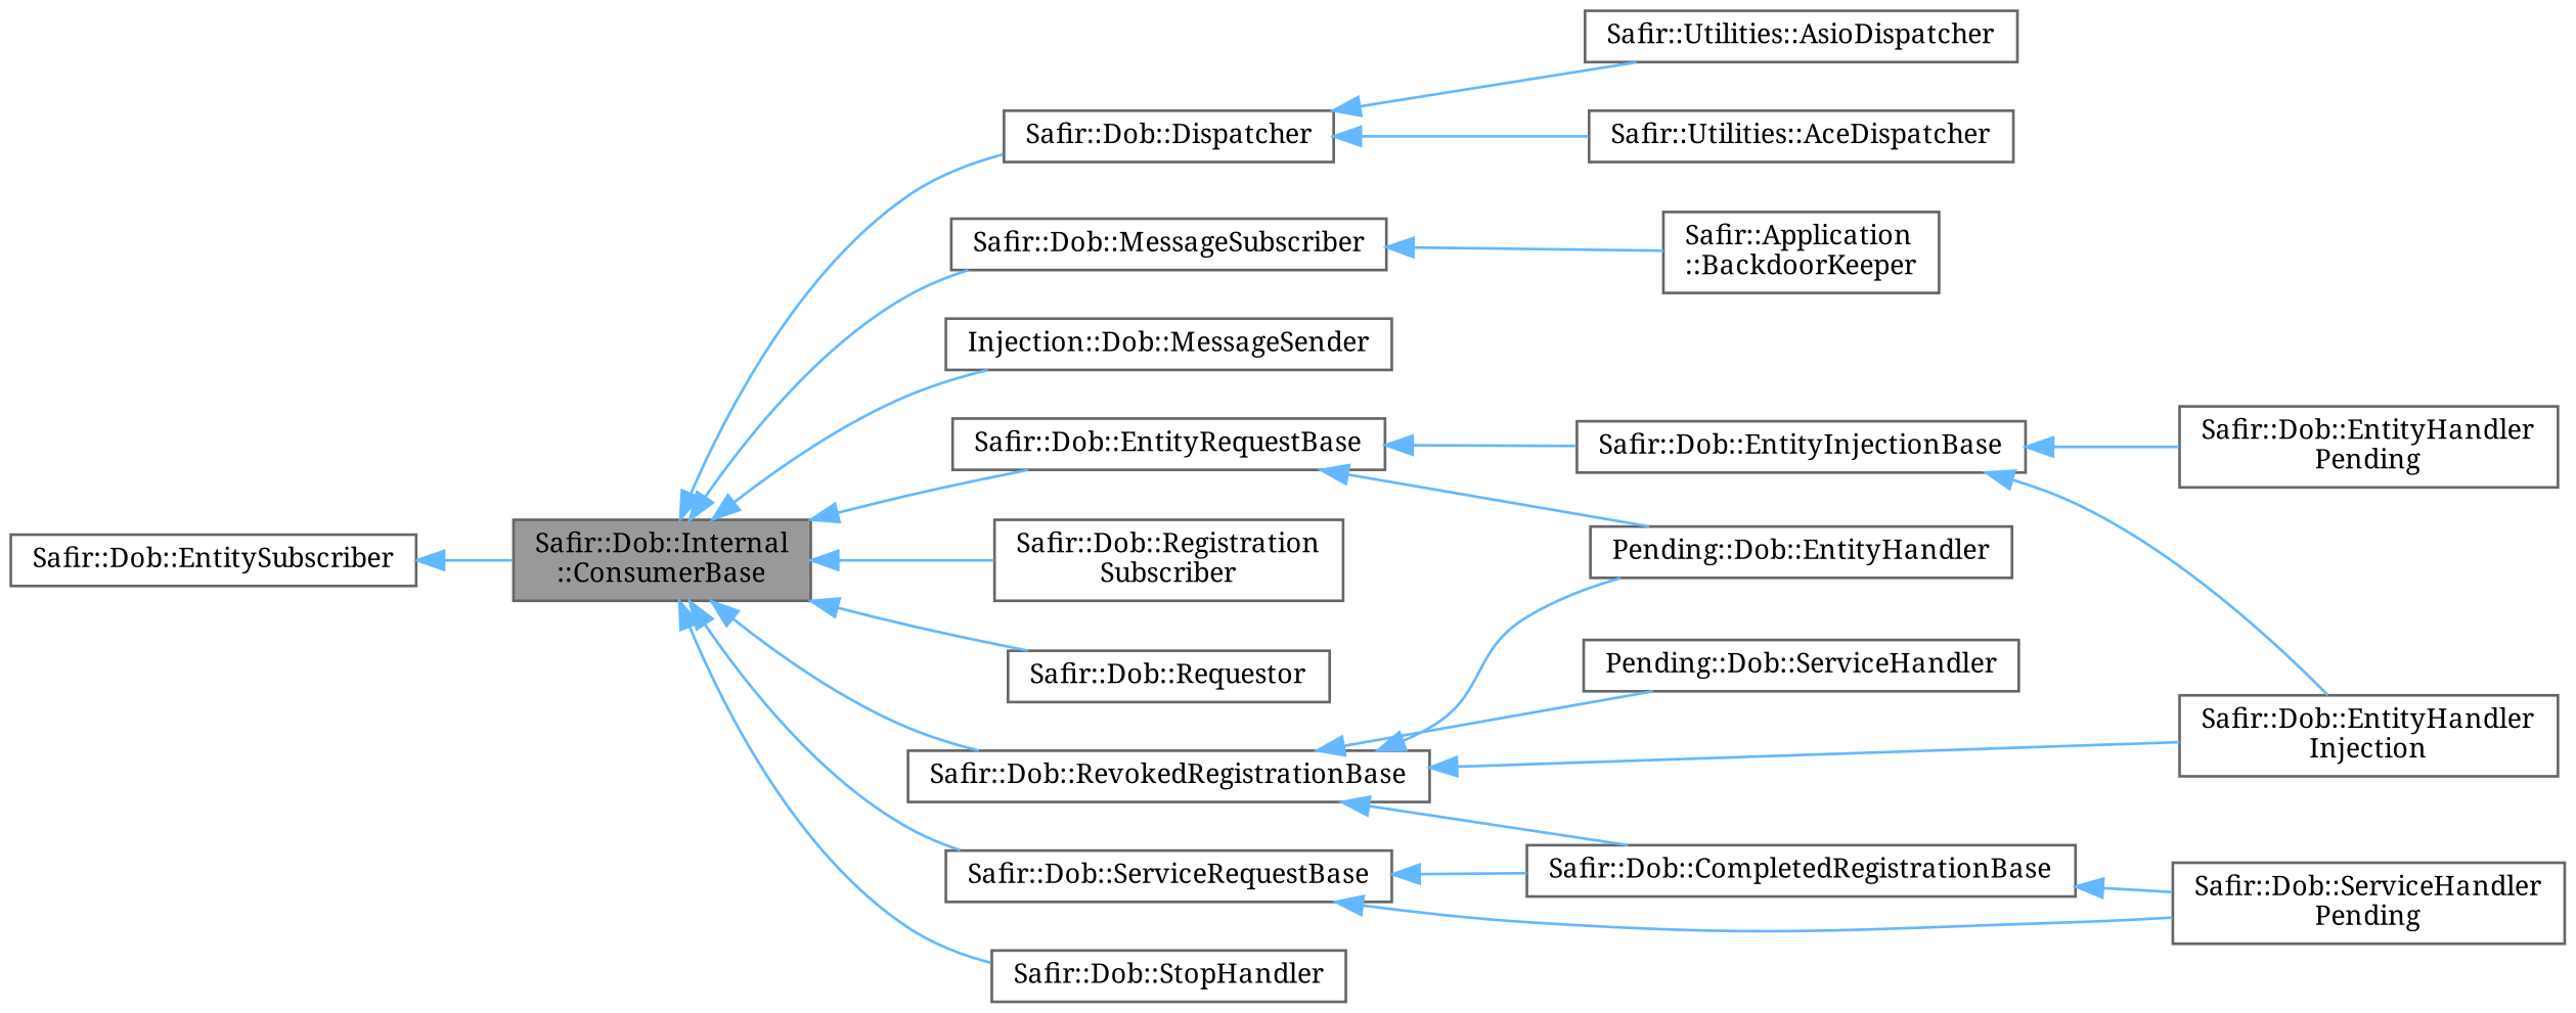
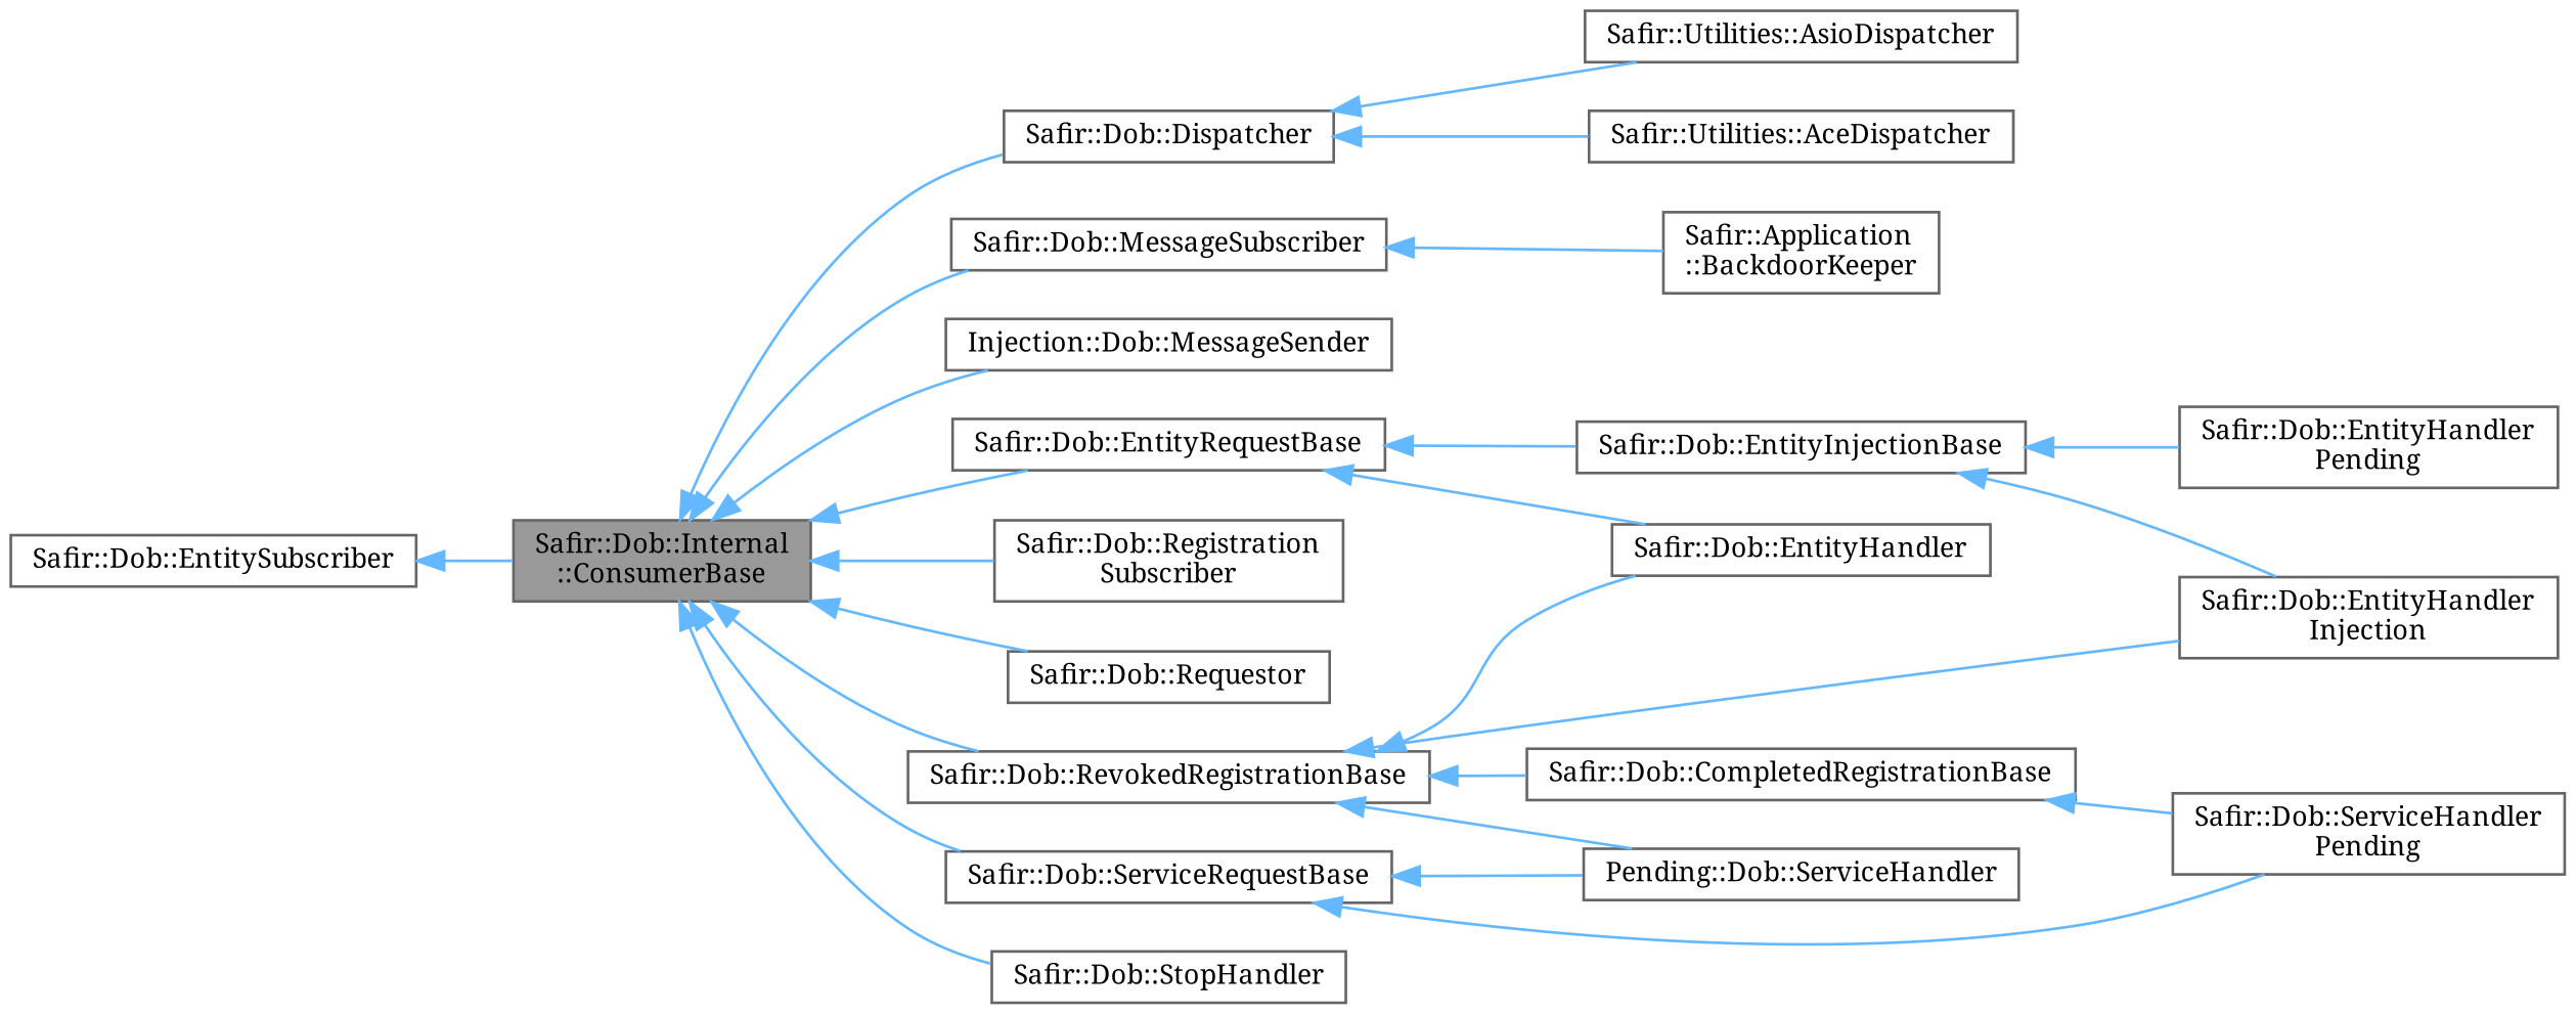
  digraph {
    fontname="Noto Serif"
    rankdir=LR
    node [color=gray40 fillcolor=white fontname="Noto Serif" fontsize=10 shape=box style=filled]
    edge [color=steelblue1 dir=back fontname="Noto Serif" fontsize=10 labelfontname=Helvetica labelfontsize=10 style=solid]
    n1 [fillcolor=grey60 fontcolor=black height=0.2 label="Safir::Dob::Internal\l::ConsumerBase" width=0.4]
    n2 [height=0.2 label="Safir::Dob::Dispatcher" width=0.4]
    n3 [height=0.2 label="Safir::Dob::EntityRequestBase" width=0.4]
    n4 [height=0.2 label="Injection::Dob::MessageSender" width=0.4]
    n5 [height=0.2 label="Safir::Dob::MessageSubscriber" width=0.4]
    n6 [height=0.2 label="Safir::Dob::Registration\lSubscriber" width=0.4]
    n7 [height=0.2 label="Safir::Dob::Requestor" width=0.4]
    n8 [height=0.2 label="Safir::Dob::RevokedRegistrationBase" width=0.4]
    n9 [height=0.2 label="Safir::Dob::ServiceRequestBase" width=0.4]
    n10 [height=0.2 label="Safir::Dob::StopHandler" width=0.4]
    n11 [height=0.2 label="Safir::Utilities::AceDispatcher" width=0.4]
    n12 [height=0.2 label="Safir::Utilities::AsioDispatcher" width=0.4]
-   n13 [height=0.2 label="Pending::Dob::EntityHandler" width=0.4]
+   n13 [height=0.2 label="Safir::Dob::EntityHandler" width=0.4]
    n14 [height=0.2 label="Safir::Dob::EntityInjectionBase" width=0.4]
    n15 [height=0.2 label="Safir::Dob::EntitySubscriber" width=0.4]
    n16 [height=0.2 label="Safir::Application\l::BackdoorKeeper" width=0.4]
    n17 [height=0.2 label="Safir::Dob::EntityHandler\lInjection" width=0.4]
    n18 [height=0.2 label="Safir::Dob::CompletedRegistrationBase" width=0.4]
    n19 [height=0.2 label="Pending::Dob::ServiceHandler" width=0.4]
    n20 [height=0.2 label="Safir::Dob::ServiceHandler\lPending" width=0.4]
    n21 [height=0.2 label="Safir::Dob::EntityHandler\lPending" width=0.4]
    n1 -> n2
    n1 -> n3
    n1 -> n4
    n1 -> n5
    n1 -> n6
    n1 -> n7
    n1 -> n8
    n1 -> n9
    n1 -> n10
    n2 -> n11
    n2 -> n12
    n3 -> n13
    n3 -> n14
    n5 -> n16
    n8 -> n13
    n8 -> n17
    n8 -> n18
    n8 -> n19
-   n9 -> n18
+   n9 -> n19
    n9 -> n20
    n14 -> n17
    n14 -> n21
    n15 -> n1
    n18 -> n20
  }
